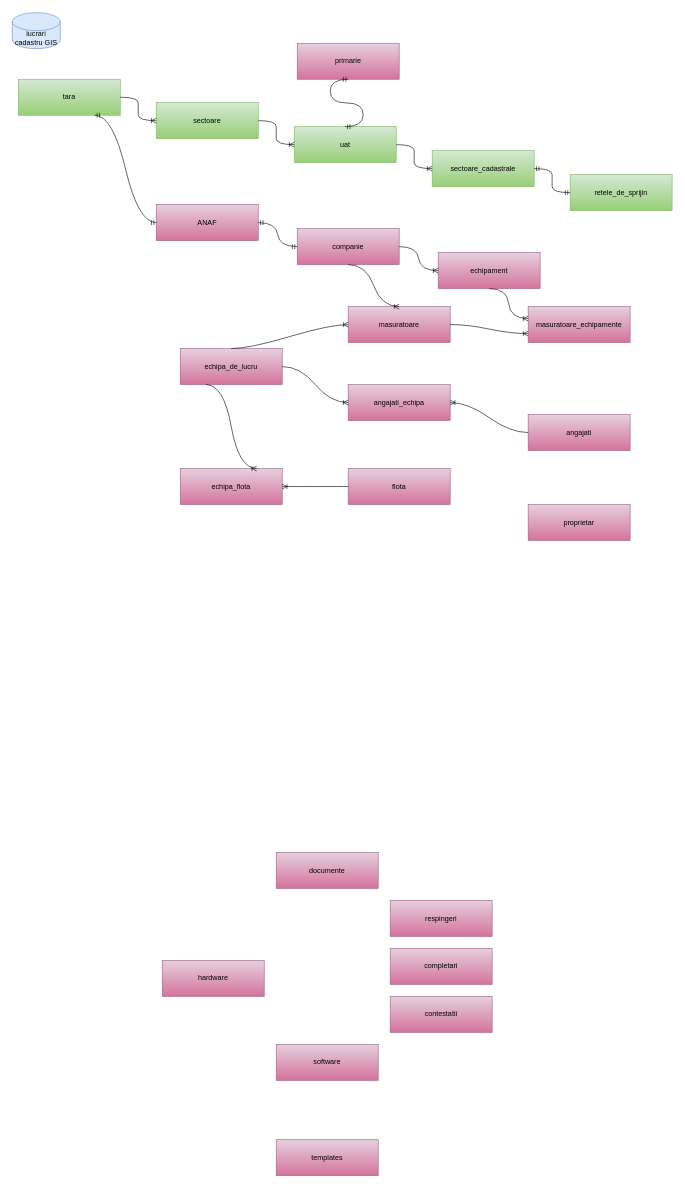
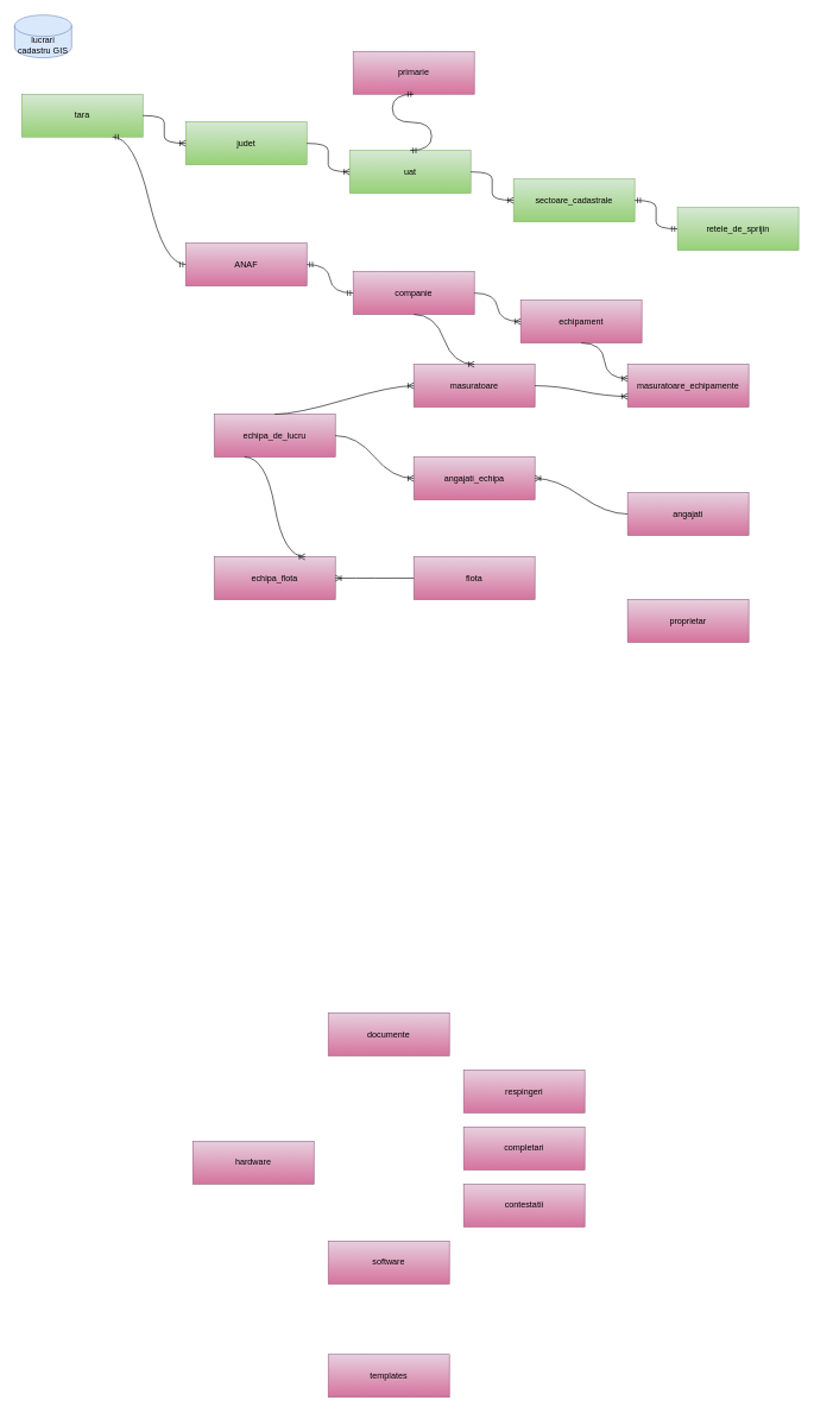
  <mxCell id="0" />
  <mxCell id="1" parent="0" />
  <mxCell id="2" value="&lt;font style=&quot;font-size: 12px;&quot;&gt;lucrari cadastru GIS&lt;/font&gt;" style="shape=cylinder3;whiteSpace=wrap;html=1;boundedLbl=1;backgroundOutline=1;size=15;fillColor=#dae8fc;strokeColor=#6c8ebf;align=center;" vertex="1" parent="1"><mxGeometry y="20" width="80" height="60" as="geometry" x="20" /></mxCell>
  <mxCell id="3" value="sectoare_cadastrale" style="rounded=0;whiteSpace=wrap;html=1;fillColor=#d5e8d4;strokeColor=#82b366;gradientColor=#97d077;" vertex="1" parent="1"><mxGeometry x="720" y="250" width="170" height="60" as="geometry" /></mxCell>
  <mxCell id="4" value="retele_de_sprijin" style="rounded=0;whiteSpace=wrap;html=1;fillColor=#d5e8d4;strokeColor=#82b366;gradientColor=#97d077;" vertex="1" parent="1"><mxGeometry x="950" y="290" width="170" height="60" as="geometry" /></mxCell>
  <mxCell id="5" value="echipa_de_lucru" style="rounded=0;whiteSpace=wrap;html=1;fillColor=#e6d0de;strokeColor=#996185;gradientColor=#d5739d;" vertex="1" parent="1"><mxGeometry x="300" y="580" width="170" height="60" as="geometry" /></mxCell>
  <mxCell id="6" value="angajati" style="rounded=0;whiteSpace=wrap;html=1;fillColor=#e6d0de;strokeColor=#996185;gradientColor=#d5739d;" vertex="1" parent="1"><mxGeometry x="880" y="690" width="170" height="60" as="geometry" /></mxCell>
  <mxCell id="7" value="companie" style="rounded=0;whiteSpace=wrap;html=1;fillColor=#e6d0de;strokeColor=#996185;gradientColor=#d5739d;" vertex="1" parent="1"><mxGeometry x="495" y="380" width="170" height="60" as="geometry" /></mxCell>
  <mxCell id="8" value="hardware" style="rounded=0;whiteSpace=wrap;html=1;fillColor=#e6d0de;strokeColor=#996185;gradientColor=#d5739d;" vertex="1" parent="1"><mxGeometry x="270" y="1600" width="170" height="60" as="geometry" /></mxCell>
  <mxCell id="9" value="flota" style="rounded=0;whiteSpace=wrap;html=1;fillColor=#e6d0de;strokeColor=#996185;gradientColor=#d5739d;" vertex="1" parent="1"><mxGeometry x="580" y="780" width="170" height="60" as="geometry" /></mxCell>
  <mxCell id="10" value="documente" style="rounded=0;whiteSpace=wrap;html=1;fillColor=#e6d0de;strokeColor=#996185;gradientColor=#d5739d;" vertex="1" parent="1"><mxGeometry x="460" y="1420" width="170" height="60" as="geometry" /></mxCell>
  <mxCell id="11" value="masuratoare" style="rounded=0;whiteSpace=wrap;html=1;fillColor=#e6d0de;strokeColor=#996185;gradientColor=#d5739d;" vertex="1" parent="1"><mxGeometry x="580" y="510" width="170" height="60" as="geometry" /></mxCell>
  <mxCell id="12" value="primarie" style="rounded=0;whiteSpace=wrap;html=1;fillColor=#e6d0de;strokeColor=#996185;gradientColor=#d5739d;" vertex="1" parent="1"><mxGeometry x="495" y="71" width="170" height="60" as="geometry" /></mxCell>
  <mxCell id="13" value="proprietar" style="rounded=0;whiteSpace=wrap;html=1;fillColor=#e6d0de;strokeColor=#996185;gradientColor=#d5739d;" vertex="1" parent="1"><mxGeometry x="880" y="840" width="170" height="60" as="geometry" /></mxCell>
  <mxCell id="14" value="software" style="rounded=0;whiteSpace=wrap;html=1;fillColor=#e6d0de;strokeColor=#996185;gradientColor=#d5739d;" vertex="1" parent="1"><mxGeometry x="460" y="1740" width="170" height="60" as="geometry" /></mxCell>
  <mxCell id="15" value="templates" style="rounded=0;whiteSpace=wrap;html=1;fillColor=#e6d0de;strokeColor=#996185;gradientColor=#d5739d;" vertex="1" parent="1"><mxGeometry x="460" y="1899" width="170" height="60" as="geometry" /></mxCell>
  <mxCell id="16" value="respingeri" style="rounded=0;whiteSpace=wrap;html=1;fillColor=#e6d0de;strokeColor=#996185;gradientColor=#d5739d;" vertex="1" parent="1"><mxGeometry x="650" y="1500" width="170" height="60" as="geometry" /></mxCell>
  <mxCell id="17" value="completari" style="rounded=0;whiteSpace=wrap;html=1;fillColor=#e6d0de;strokeColor=#996185;gradientColor=#d5739d;" vertex="1" parent="1"><mxGeometry x="650" y="1580" width="170" height="60" as="geometry" /></mxCell>
  <mxCell id="18" value="contestatii" style="rounded=0;whiteSpace=wrap;html=1;fillColor=#e6d0de;strokeColor=#996185;gradientColor=#d5739d;" vertex="1" parent="1"><mxGeometry x="650" y="1660" width="170" height="60" as="geometry" /></mxCell>
  <mxCell id="19" value="uat" style="rounded=0;whiteSpace=wrap;html=1;fillColor=#d5e8d4;strokeColor=#82b366;gradientColor=#97d077;" vertex="1" parent="1"><mxGeometry x="490" y="210" width="170" height="60" as="geometry" /></mxCell>
  <mxCell id="20" value="" style="edgeStyle=entityRelationEdgeStyle;fontSize=12;html=1;endArrow=ERoneToMany;exitX=1;exitY=0.5;exitDx=0;exitDy=0;entryX=0;entryY=0.5;entryDx=0;entryDy=0;curved=1;" edge="1" parent="1" source="19" target="3"><mxGeometry width="100" height="100" relative="1" as="geometry"><mxPoint x="230" y="270" as="sourcePoint" /><mxPoint x="250" y="220" as="targetPoint" /></mxGeometry></mxCell>
- <mxCell id="21" value="sectoare" style="rounded=0;whiteSpace=wrap;html=1;fillColor=#d5e8d4;strokeColor=#82b366;gradientColor=#97d077;" vertex="1" parent="1"><mxGeometry x="260" y="170" width="170" height="60" as="geometry" /></mxCell>
+ <mxCell id="21" value="judet" style="rounded=0;whiteSpace=wrap;html=1;fillColor=#d5e8d4;strokeColor=#82b366;gradientColor=#97d077;" vertex="1" parent="1"><mxGeometry x="260" y="170" width="170" height="60" as="geometry" /></mxCell>
  <mxCell id="22" value="" style="edgeStyle=entityRelationEdgeStyle;fontSize=12;html=1;endArrow=ERoneToMany;exitX=1;exitY=0.5;exitDx=0;exitDy=0;entryX=0;entryY=0.5;entryDx=0;entryDy=0;curved=1;" edge="1" parent="1" source="21" target="19"><mxGeometry width="100" height="100" relative="1" as="geometry"><mxPoint x="380" y="380" as="sourcePoint" /><mxPoint x="480" y="280" as="targetPoint" /><Array as="points"><mxPoint x="115" y="340" /><mxPoint x="110" y="350" /></Array></mxGeometry></mxCell>
  <mxCell id="23" value="tara" style="rounded=0;whiteSpace=wrap;html=1;fillColor=#d5e8d4;strokeColor=#82b366;gradientColor=#97d077;" vertex="1" parent="1"><mxGeometry x="30" y="131" width="170" height="60" as="geometry" /></mxCell>
  <mxCell id="24" value="" style="edgeStyle=entityRelationEdgeStyle;fontSize=12;html=1;endArrow=ERoneToMany;exitX=1;exitY=0.5;exitDx=0;exitDy=0;entryX=0;entryY=0.5;entryDx=0;entryDy=0;curved=1;" edge="1" parent="1" source="23" target="21"><mxGeometry width="100" height="100" relative="1" as="geometry"><mxPoint x="380" y="380" as="sourcePoint" /><mxPoint x="480" y="280" as="targetPoint" /></mxGeometry></mxCell>
  <mxCell id="25" value="echipament" style="rounded=0;whiteSpace=wrap;html=1;fillColor=#e6d0de;strokeColor=#996185;gradientColor=#d5739d;" vertex="1" parent="1"><mxGeometry x="730" y="420" width="170" height="60" as="geometry" /></mxCell>
  <mxCell id="26" value="" style="edgeStyle=entityRelationEdgeStyle;fontSize=12;html=1;endArrow=ERoneToMany;exitX=1;exitY=0.5;exitDx=0;exitDy=0;entryX=0;entryY=0.5;entryDx=0;entryDy=0;curved=1;" edge="1" parent="1" source="7" target="25"><mxGeometry width="100" height="100" relative="1" as="geometry"><mxPoint x="475" y="340" as="sourcePoint" /><mxPoint x="575" y="240" as="targetPoint" /></mxGeometry></mxCell>
  <mxCell id="27" value="ANAF" style="rounded=0;whiteSpace=wrap;html=1;fillColor=#e6d0de;strokeColor=#996185;gradientColor=#d5739d;" vertex="1" parent="1"><mxGeometry x="260" y="340" width="170" height="60" as="geometry" /></mxCell>
  <mxCell id="28" value="" style="edgeStyle=entityRelationEdgeStyle;fontSize=12;html=1;endArrow=ERmandOne;startArrow=ERmandOne;exitX=1;exitY=0.5;exitDx=0;exitDy=0;entryX=0;entryY=0.5;entryDx=0;entryDy=0;curved=1;" edge="1" parent="1" source="27" target="7"><mxGeometry width="100" height="100" relative="1" as="geometry"><mxPoint x="480" y="440" as="sourcePoint" /><mxPoint x="580" y="340" as="targetPoint" /></mxGeometry></mxCell>
  <mxCell id="29" value="" style="edgeStyle=entityRelationEdgeStyle;fontSize=12;html=1;endArrow=ERmandOne;startArrow=ERmandOne;entryX=0.75;entryY=1;entryDx=0;entryDy=0;exitX=0;exitY=0.5;exitDx=0;exitDy=0;curved=1;" edge="1" parent="1" source="27" target="23"><mxGeometry width="100" height="100" relative="1" as="geometry"><mxPoint x="480" y="440" as="sourcePoint" /><mxPoint x="580" y="340" as="targetPoint" /></mxGeometry></mxCell>
  <mxCell id="30" value="" style="edgeStyle=entityRelationEdgeStyle;fontSize=12;html=1;endArrow=ERoneToMany;exitX=0.5;exitY=1;exitDx=0;exitDy=0;entryX=0.5;entryY=0;entryDx=0;entryDy=0;curved=1;" edge="1" parent="1" source="7" target="11"><mxGeometry width="100" height="100" relative="1" as="geometry"><mxPoint x="570" y="470" as="sourcePoint" /><mxPoint x="660" y="480" as="targetPoint" /><Array as="points"><mxPoint x="580" y="480" /></Array></mxGeometry></mxCell>
  <mxCell id="31" value="masuratoare_echipamente" style="rounded=0;whiteSpace=wrap;html=1;fillColor=#e6d0de;strokeColor=#996185;gradientColor=#d5739d;" vertex="1" parent="1"><mxGeometry x="880" y="510" width="170" height="60" as="geometry" /></mxCell>
  <mxCell id="32" value="" style="edgeStyle=entityRelationEdgeStyle;fontSize=12;html=1;endArrow=ERoneToMany;exitX=1;exitY=0.5;exitDx=0;exitDy=0;entryX=0;entryY=0.75;entryDx=0;entryDy=0;curved=1;" edge="1" parent="1" source="11" target="31"><mxGeometry width="100" height="100" relative="1" as="geometry"><mxPoint x="480" y="540" as="sourcePoint" /><mxPoint x="840" y="710" as="targetPoint" /></mxGeometry></mxCell>
  <mxCell id="33" value="" style="edgeStyle=entityRelationEdgeStyle;fontSize=12;html=1;endArrow=ERoneToMany;exitX=0.5;exitY=1;exitDx=0;exitDy=0;entryX=0;entryY=0.333;entryDx=0;entryDy=0;entryPerimeter=0;curved=1;" edge="1" parent="1" source="25" target="31"><mxGeometry width="100" height="100" relative="1" as="geometry"><mxPoint x="480" y="540" as="sourcePoint" /><mxPoint x="580" y="440" as="targetPoint" /></mxGeometry></mxCell>
  <mxCell id="34" value="angajati_echipa" style="rounded=0;whiteSpace=wrap;html=1;fillColor=#e6d0de;strokeColor=#996185;gradientColor=#d5739d;" vertex="1" parent="1"><mxGeometry x="580" y="640" width="170" height="60" as="geometry" /></mxCell>
  <mxCell id="35" value="" style="edgeStyle=entityRelationEdgeStyle;fontSize=12;html=1;endArrow=ERoneToMany;exitX=0;exitY=0.5;exitDx=0;exitDy=0;entryX=1;entryY=0.5;entryDx=0;entryDy=0;curved=1;" edge="1" parent="1" source="6" target="34"><mxGeometry width="100" height="100" relative="1" as="geometry"><mxPoint x="400" y="750" as="sourcePoint" /><mxPoint x="500" y="650" as="targetPoint" /></mxGeometry></mxCell>
  <mxCell id="36" value="" style="edgeStyle=entityRelationEdgeStyle;fontSize=12;html=1;endArrow=ERoneToMany;exitX=1;exitY=0.5;exitDx=0;exitDy=0;entryX=0;entryY=0.5;entryDx=0;entryDy=0;curved=1;" edge="1" parent="1" source="5" target="34"><mxGeometry width="100" height="100" relative="1" as="geometry"><mxPoint x="400" y="750" as="sourcePoint" /><mxPoint x="500" y="650" as="targetPoint" /></mxGeometry></mxCell>
  <mxCell id="37" value="" style="edgeStyle=entityRelationEdgeStyle;fontSize=12;html=1;endArrow=ERoneToMany;exitX=0.5;exitY=0;exitDx=0;exitDy=0;entryX=0;entryY=0.5;entryDx=0;entryDy=0;curved=1;" edge="1" parent="1" source="5" target="11"><mxGeometry width="100" height="100" relative="1" as="geometry"><mxPoint x="560" y="750" as="sourcePoint" /><mxPoint x="660" y="650" as="targetPoint" /></mxGeometry></mxCell>
  <mxCell id="38" value="echipa_flota" style="rounded=0;whiteSpace=wrap;html=1;fillColor=#e6d0de;strokeColor=#996185;gradientColor=#d5739d;" vertex="1" parent="1"><mxGeometry x="300" y="780" width="170" height="60" as="geometry" /></mxCell>
  <mxCell id="39" value="" style="edgeStyle=entityRelationEdgeStyle;fontSize=12;html=1;endArrow=ERoneToMany;exitX=0.25;exitY=1;exitDx=0;exitDy=0;entryX=0.75;entryY=0;entryDx=0;entryDy=0;curved=1;" edge="1" parent="1" source="5" target="38"><mxGeometry width="100" height="100" relative="1" as="geometry"><mxPoint x="480" y="810" as="sourcePoint" /><mxPoint x="580" y="710" as="targetPoint" /></mxGeometry></mxCell>
  <mxCell id="40" value="" style="edgeStyle=entityRelationEdgeStyle;fontSize=12;html=1;endArrow=ERoneToMany;exitX=0;exitY=0.5;exitDx=0;exitDy=0;entryX=1;entryY=0.5;entryDx=0;entryDy=0;curved=1;" edge="1" parent="1" source="9" target="38"><mxGeometry width="100" height="100" relative="1" as="geometry"><mxPoint x="480" y="810" as="sourcePoint" /><mxPoint x="580" y="710" as="targetPoint" /></mxGeometry></mxCell>
  <mxCell id="41" value="" style="edgeStyle=entityRelationEdgeStyle;fontSize=12;html=1;endArrow=ERmandOne;startArrow=ERmandOne;exitX=1;exitY=0.5;exitDx=0;exitDy=0;entryX=0;entryY=0.5;entryDx=0;entryDy=0;curved=1;" edge="1" parent="1" source="3" target="4"><mxGeometry width="100" height="100" relative="1" as="geometry"><mxPoint x="690" y="370" as="sourcePoint" /><mxPoint x="790" y="270" as="targetPoint" /></mxGeometry></mxCell>
  <mxCell id="42" value="" style="edgeStyle=entityRelationEdgeStyle;fontSize=12;html=1;endArrow=ERmandOne;startArrow=ERmandOne;exitX=0.5;exitY=0;exitDx=0;exitDy=0;entryX=0.5;entryY=1;entryDx=0;entryDy=0;curved=1;" edge="1" parent="1" source="19" target="12"><mxGeometry width="100" height="100" relative="1" as="geometry"><mxPoint x="690" y="270" as="sourcePoint" /><mxPoint x="790" y="170" as="targetPoint" /></mxGeometry></mxCell>
